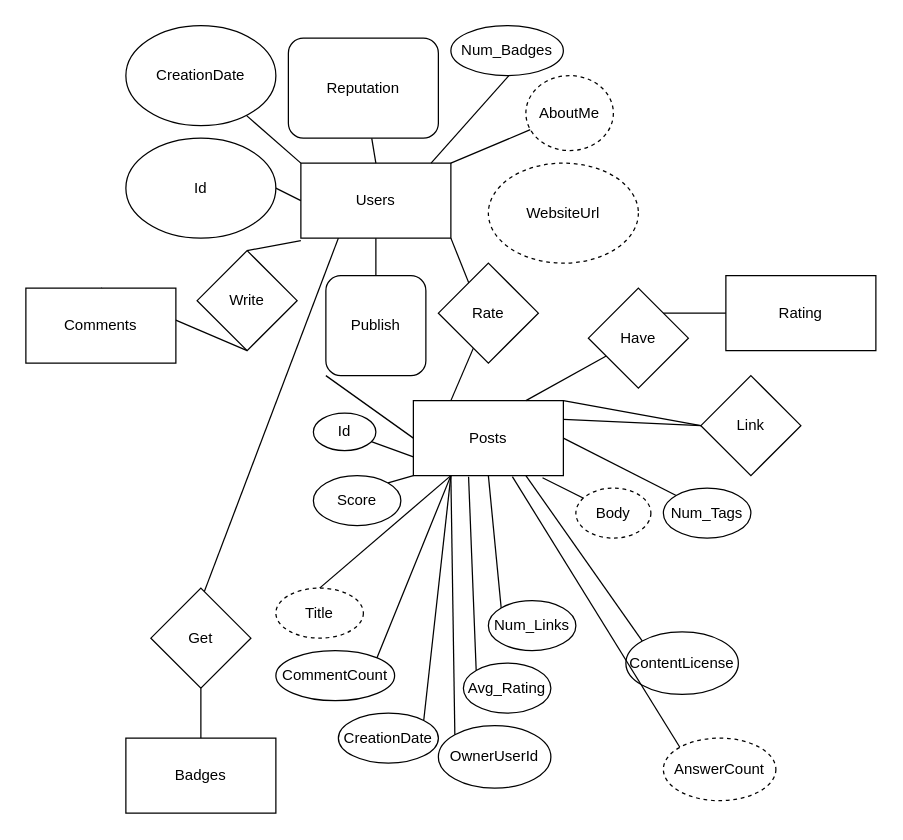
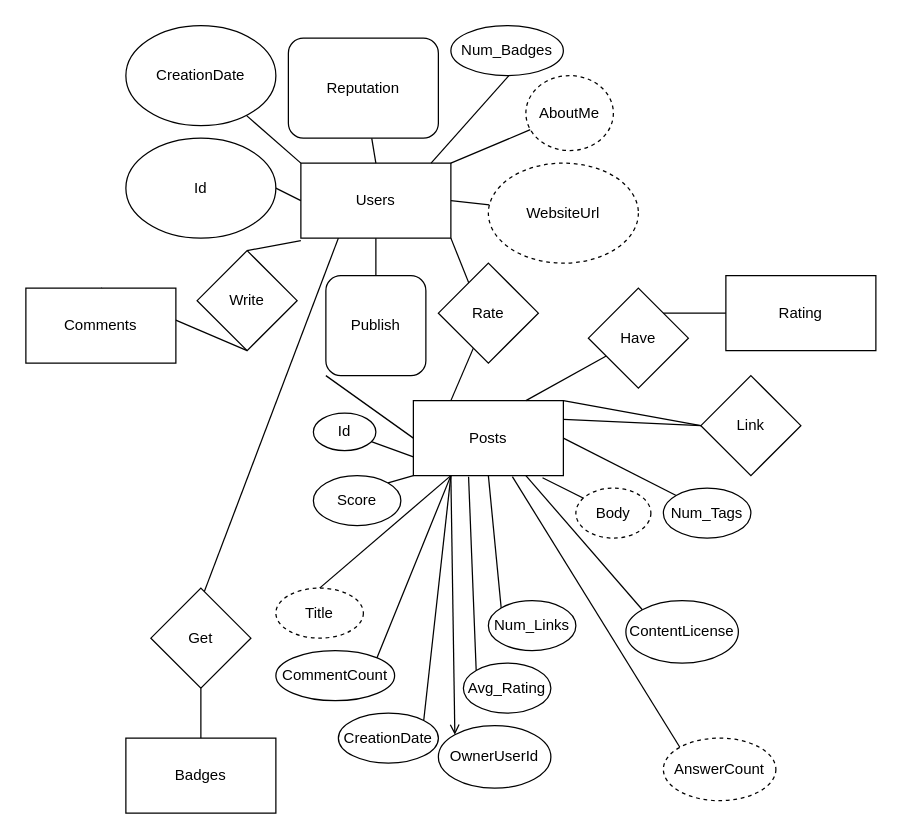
  <mxCell id="0" />
  <mxCell id="1" parent="0" />
  <mxCell id="2" value="Users" style="rounded=0;whiteSpace=wrap;html=1;" vertex="1" parent="1"><mxGeometry x="240" y="130" width="120" height="60" as="geometry" /></mxCell>
  <mxCell id="3" value="Id" style="ellipse;whiteSpace=wrap;html=1;" vertex="1" parent="1"><mxGeometry x="100" y="110" width="120" height="80" as="geometry" /></mxCell>
  <mxCell id="4" value="" style="endArrow=none;html=1;rounded=0;entryX=1;entryY=0.5;entryDx=0;entryDy=0;exitX=0;exitY=0.5;exitDx=0;exitDy=0;" edge="1" parent="1" source="2" target="3"><mxGeometry width="50" height="50" relative="1" as="geometry"><mxPoint x="420" y="170" as="sourcePoint" /><mxPoint x="470" y="120" as="targetPoint" /></mxGeometry></mxCell>
  <mxCell id="5" value="" style="endArrow=none;html=1;rounded=0;exitX=0.5;exitY=0;exitDx=0;exitDy=0;" edge="1" parent="1" source="2" target="6"><mxGeometry width="50" height="50" relative="1" as="geometry"><mxPoint x="300" y="110" as="sourcePoint" /><mxPoint x="270" y="10" as="targetPoint" /></mxGeometry></mxCell>
  <mxCell id="6" value="Reputation" style="whiteSpace=wrap;html=1;rounded=1;" vertex="1" parent="1"><mxGeometry x="230" y="30" width="120" height="80" as="geometry" /></mxCell>
  <mxCell id="7" value="" style="endArrow=none;html=1;rounded=0;exitX=0;exitY=0;exitDx=0;exitDy=0;" edge="1" parent="1" source="2" target="8"><mxGeometry width="50" height="50" relative="1" as="geometry"><mxPoint x="420" y="170" as="sourcePoint" /><mxPoint x="200" y="80" as="targetPoint" /></mxGeometry></mxCell>
  <mxCell id="8" value="CreationDate" style="ellipse;whiteSpace=wrap;html=1;" vertex="1" parent="1"><mxGeometry x="100" y="20" width="120" height="80" as="geometry" /></mxCell>
  <mxCell id="9" value="" style="endArrow=none;html=1;rounded=0;exitX=1;exitY=0;exitDx=0;exitDy=0;" edge="1" parent="1" source="2" target="10"><mxGeometry width="50" height="50" relative="1" as="geometry"><mxPoint x="420" y="170" as="sourcePoint" /><mxPoint x="470" y="120" as="targetPoint" /></mxGeometry></mxCell>
  <mxCell id="10" value="AboutMe" style="ellipse;whiteSpace=wrap;html=1;dashed=1;" vertex="1" parent="1"><mxGeometry x="420" y="60" width="70" height="60" as="geometry" /></mxCell>
+ <mxCell id="11" value="" style="endArrow=none;html=1;rounded=0;exitX=1;exitY=0.5;exitDx=0;exitDy=0;" edge="1" parent="1" source="2" target="12"><mxGeometry width="50" height="50" relative="1" as="geometry"><mxPoint x="420" y="170" as="sourcePoint" /><mxPoint x="470" y="120" as="targetPoint" /></mxGeometry></mxCell>
  <mxCell id="12" value="WebsiteUrl" style="ellipse;whiteSpace=wrap;html=1;dashed=1;" vertex="1" parent="1"><mxGeometry x="390" y="130" width="120" height="80" as="geometry" /></mxCell>
  <mxCell id="13" value="" style="endArrow=none;html=1;rounded=0;exitX=0.5;exitY=0;exitDx=0;exitDy=0;" edge="1" parent="1" source="14"><mxGeometry width="50" height="50" relative="1" as="geometry"><mxPoint x="217" y="262" as="sourcePoint" /><mxPoint x="240" y="192" as="targetPoint" /></mxGeometry></mxCell>
  <mxCell id="14" value="Write" style="rhombus;whiteSpace=wrap;html=1;" vertex="1" parent="1"><mxGeometry x="157" y="200" width="80" height="80" as="geometry" /></mxCell>
  <mxCell id="15" value="" style="endArrow=none;html=1;rounded=0;entryX=0.5;entryY=1;entryDx=0;entryDy=0;exitX=0.5;exitY=0;exitDx=0;exitDy=0;" edge="1" parent="1" source="16" target="14"><mxGeometry width="50" height="50" relative="1" as="geometry"><mxPoint x="200" y="402" as="sourcePoint" /><mxPoint x="180" y="280" as="targetPoint" /></mxGeometry></mxCell>
  <mxCell id="16" value="Comments" style="rounded=0;whiteSpace=wrap;html=1;" vertex="1" parent="1"><mxGeometry x="20" y="230" width="120" height="60" as="geometry" /></mxCell>
  <mxCell id="17" value="" style="endArrow=none;html=1;rounded=0;entryX=0.5;entryY=1;entryDx=0;entryDy=0;" edge="1" parent="1" source="20" target="2"><mxGeometry width="50" height="50" relative="1" as="geometry"><mxPoint x="270" y="410" as="sourcePoint" /><mxPoint x="340" y="340" as="targetPoint" /></mxGeometry></mxCell>
  <mxCell id="18" value="" style="endArrow=none;html=1;rounded=0;entryX=0;entryY=1;entryDx=0;entryDy=0;exitX=0;exitY=0.5;exitDx=0;exitDy=0;" edge="1" parent="1" source="19" target="20"><mxGeometry width="50" height="50" relative="1" as="geometry"><mxPoint x="170" y="450" as="sourcePoint" /><mxPoint x="570" y="430" as="targetPoint" /></mxGeometry></mxCell>
  <mxCell id="19" value="Posts" style="rounded=0;whiteSpace=wrap;html=1;" vertex="1" parent="1"><mxGeometry x="330" y="320" width="120" height="60" as="geometry" /></mxCell>
  <mxCell id="20" value="Publish" style="whiteSpace=wrap;html=1;rounded=1;" vertex="1" parent="1"><mxGeometry x="260" y="220" width="80" height="80" as="geometry" /></mxCell>
  <mxCell id="21" value="" style="endArrow=none;html=1;rounded=0;entryX=1;entryY=1;entryDx=0;entryDy=0;" edge="1" parent="1" target="2"><mxGeometry width="50" height="50" relative="1" as="geometry"><mxPoint x="380" y="240" as="sourcePoint" /><mxPoint x="470" y="280" as="targetPoint" /></mxGeometry></mxCell>
  <mxCell id="22" value="Rate" style="rhombus;whiteSpace=wrap;html=1;" vertex="1" parent="1"><mxGeometry x="350" y="210" width="80" height="80" as="geometry" /></mxCell>
  <mxCell id="23" value="" style="endArrow=none;html=1;rounded=0;exitX=0.25;exitY=0;exitDx=0;exitDy=0;" edge="1" parent="1" source="19" target="22"><mxGeometry width="50" height="50" relative="1" as="geometry"><mxPoint x="460" y="320" as="sourcePoint" /><mxPoint x="470" y="280" as="targetPoint" /></mxGeometry></mxCell>
  <mxCell id="24" value="" style="endArrow=none;html=1;rounded=0;entryX=0.25;entryY=1;entryDx=0;entryDy=0;" edge="1" parent="1" target="2"><mxGeometry width="50" height="50" relative="1" as="geometry"><mxPoint x="160" y="480" as="sourcePoint" /><mxPoint x="470" y="280" as="targetPoint" /></mxGeometry></mxCell>
  <mxCell id="25" value="Get" style="rhombus;whiteSpace=wrap;html=1;" vertex="1" parent="1"><mxGeometry x="120" y="470" width="80" height="80" as="geometry" /></mxCell>
  <mxCell id="26" value="" style="endArrow=none;html=1;rounded=0;entryX=0.5;entryY=1;entryDx=0;entryDy=0;" edge="1" parent="1" target="25"><mxGeometry width="50" height="50" relative="1" as="geometry"><mxPoint x="160" y="620" as="sourcePoint" /><mxPoint x="470" y="280" as="targetPoint" /></mxGeometry></mxCell>
  <mxCell id="27" value="Badges" style="rounded=0;whiteSpace=wrap;html=1;" vertex="1" parent="1"><mxGeometry x="100" y="590" width="120" height="60" as="geometry" /></mxCell>
  <mxCell id="28" value="" style="endArrow=none;html=1;rounded=0;exitX=1;exitY=0;exitDx=0;exitDy=0;entryX=0;entryY=0.5;entryDx=0;entryDy=0;" edge="1" parent="1" source="19" target="29"><mxGeometry width="50" height="50" relative="1" as="geometry"><mxPoint x="420" y="330" as="sourcePoint" /><mxPoint x="470" y="280" as="targetPoint" /></mxGeometry></mxCell>
  <mxCell id="29" value="Link" style="rhombus;whiteSpace=wrap;html=1;" vertex="1" parent="1"><mxGeometry x="560" y="300" width="80" height="80" as="geometry" /></mxCell>
  <mxCell id="30" value="" style="endArrow=none;html=1;rounded=0;entryX=0;entryY=0.5;entryDx=0;entryDy=0;exitX=1;exitY=0.25;exitDx=0;exitDy=0;" edge="1" parent="1" source="19" target="29"><mxGeometry width="50" height="50" relative="1" as="geometry"><mxPoint x="420" y="330" as="sourcePoint" /><mxPoint x="470" y="280" as="targetPoint" /></mxGeometry></mxCell>
  <mxCell id="31" value="" style="endArrow=none;html=1;rounded=0;exitX=0.75;exitY=0;exitDx=0;exitDy=0;" edge="1" parent="1" source="19" target="32"><mxGeometry width="50" height="50" relative="1" as="geometry"><mxPoint x="420" y="330" as="sourcePoint" /><mxPoint x="470" y="280" as="targetPoint" /></mxGeometry></mxCell>
  <mxCell id="32" value="Have" style="rhombus;whiteSpace=wrap;html=1;" vertex="1" parent="1"><mxGeometry x="470" y="230" width="80" height="80" as="geometry" /></mxCell>
  <mxCell id="33" value="" style="endArrow=none;html=1;rounded=0;entryX=1;entryY=0;entryDx=0;entryDy=0;" edge="1" parent="1" target="32"><mxGeometry width="50" height="50" relative="1" as="geometry"><mxPoint x="620" y="250" as="sourcePoint" /><mxPoint x="470" y="280" as="targetPoint" /></mxGeometry></mxCell>
  <mxCell id="34" value="Rating" style="rounded=0;whiteSpace=wrap;html=1;" vertex="1" parent="1"><mxGeometry x="580" y="220" width="120" height="60" as="geometry" /></mxCell>
  <mxCell id="35" value="" style="endArrow=none;html=1;rounded=0;exitX=0;exitY=0.75;exitDx=0;exitDy=0;" edge="1" parent="1" source="19" target="36"><mxGeometry width="50" height="50" relative="1" as="geometry"><mxPoint x="420" y="330" as="sourcePoint" /><mxPoint x="290" y="370" as="targetPoint" /></mxGeometry></mxCell>
  <mxCell id="36" value="Id" style="ellipse;whiteSpace=wrap;html=1;" vertex="1" parent="1"><mxGeometry x="250" y="330" width="50" height="30" as="geometry" /></mxCell>
  <mxCell id="37" value="" style="endArrow=none;html=1;rounded=0;exitX=0.25;exitY=1;exitDx=0;exitDy=0;entryX=0.5;entryY=0;entryDx=0;entryDy=0;" edge="1" parent="1" source="19" target="38"><mxGeometry width="50" height="50" relative="1" as="geometry"><mxPoint x="420" y="330" as="sourcePoint" /><mxPoint x="375.632" y="403.448" as="targetPoint" /></mxGeometry></mxCell>
  <mxCell id="38" value="Title" style="ellipse;whiteSpace=wrap;html=1;dashed=1;" vertex="1" parent="1"><mxGeometry x="220" y="470" width="70" height="40" as="geometry" /></mxCell>
  <mxCell id="39" value="" style="endArrow=none;html=1;rounded=0;entryX=0.861;entryY=1.028;entryDx=0;entryDy=0;entryPerimeter=0;" edge="1" parent="1" target="19"><mxGeometry width="50" height="50" relative="1" as="geometry"><mxPoint x="510" y="420" as="sourcePoint" /><mxPoint x="420" y="370" as="targetPoint" /></mxGeometry></mxCell>
  <mxCell id="40" value="Body" style="ellipse;whiteSpace=wrap;html=1;dashed=1;" vertex="1" parent="1"><mxGeometry x="460" y="390" width="60" height="40" as="geometry" /></mxCell>
  <mxCell id="41" value="" style="endArrow=none;html=1;rounded=0;exitX=0;exitY=1;exitDx=0;exitDy=0;entryX=1;entryY=0;entryDx=0;entryDy=0;" edge="1" parent="1" source="19" target="42"><mxGeometry width="50" height="50" relative="1" as="geometry"><mxPoint x="265" y="400" as="sourcePoint" /><mxPoint x="280.632" y="423.448" as="targetPoint" /></mxGeometry></mxCell>
  <mxCell id="42" value="Score" style="ellipse;whiteSpace=wrap;html=1;" vertex="1" parent="1"><mxGeometry x="250" y="380" width="70" height="40" as="geometry" /></mxCell>
  <mxCell id="43" value="" style="endArrow=none;html=1;rounded=0;exitX=0.75;exitY=1;exitDx=0;exitDy=0;entryX=0;entryY=0;entryDx=0;entryDy=0;" edge="1" parent="1" source="19" target="44"><mxGeometry width="50" height="50" relative="1" as="geometry"><mxPoint x="420" y="460" as="sourcePoint" /><mxPoint x="475.632" y="553.448" as="targetPoint" /></mxGeometry></mxCell>
- <mxCell id="44" value="ContentLicense" style="ellipse;whiteSpace=wrap;html=1;" vertex="1" parent="1"><mxGeometry x="500" y="505" width="90" height="50" as="geometry" /></mxCell>
+ <mxCell id="44" value="ContentLicense" style="ellipse;whiteSpace=wrap;html=1;" vertex="1" parent="1"><mxGeometry x="500" y="480" width="90" height="50" as="geometry" /></mxCell>
  <mxCell id="45" value="" style="endArrow=none;html=1;rounded=0;exitX=0.66;exitY=1.014;exitDx=0;exitDy=0;entryX=0;entryY=0;entryDx=0;entryDy=0;exitPerimeter=0;" edge="1" parent="1" target="46" source="19"><mxGeometry width="50" height="50" relative="1" as="geometry"><mxPoint x="450" y="490" as="sourcePoint" /><mxPoint x="400.632" y="533.448" as="targetPoint" /></mxGeometry></mxCell>
  <mxCell id="46" value="AnswerCount" style="ellipse;whiteSpace=wrap;html=1;dashed=1;" vertex="1" parent="1"><mxGeometry x="530" y="590" width="90" height="50" as="geometry" /></mxCell>
  <mxCell id="47" value="" style="endArrow=none;html=1;rounded=0;exitX=0.25;exitY=1;exitDx=0;exitDy=0;entryX=1;entryY=0;entryDx=0;entryDy=0;" edge="1" parent="1" target="48" source="19"><mxGeometry width="50" height="50" relative="1" as="geometry"><mxPoint x="345" y="520" as="sourcePoint" /><mxPoint x="295.632" y="563.448" as="targetPoint" /></mxGeometry></mxCell>
  <mxCell id="48" value="CommentCount" style="ellipse;whiteSpace=wrap;html=1;" vertex="1" parent="1"><mxGeometry x="220" y="520" width="95" height="40" as="geometry" /></mxCell>
  <mxCell id="49" value="" style="endArrow=none;html=1;rounded=0;exitX=0.25;exitY=1;exitDx=0;exitDy=0;entryX=1;entryY=0;entryDx=0;entryDy=0;" edge="1" parent="1" target="50" source="19"><mxGeometry width="50" height="50" relative="1" as="geometry"><mxPoint x="360" y="570" as="sourcePoint" /><mxPoint x="310.632" y="613.448" as="targetPoint" /></mxGeometry></mxCell>
  <mxCell id="50" value="CreationDate" style="ellipse;whiteSpace=wrap;html=1;" vertex="1" parent="1"><mxGeometry x="270" y="570" width="80" height="40" as="geometry" /></mxCell>
- <mxCell id="51" value="" style="endArrow=none;html=1;rounded=0;exitX=0.25;exitY=1;exitDx=0;exitDy=0;entryX=0;entryY=0;entryDx=0;entryDy=0;" edge="1" parent="1" target="52" source="19"><mxGeometry width="50" height="50" relative="1" as="geometry"><mxPoint x="450" y="580" as="sourcePoint" /><mxPoint x="400.632" y="623.448" as="targetPoint" /></mxGeometry></mxCell>
+ <mxCell id="51" value="" style="endArrow=open;html=1;rounded=0;exitX=0.25;exitY=1;exitDx=0;exitDy=0;entryX=0;entryY=0;entryDx=0;entryDy=0;" edge="1" parent="1" target="52" source="19"><mxGeometry width="50" height="50" relative="1" as="geometry"><mxPoint x="450" y="580" as="sourcePoint" /><mxPoint x="400.632" y="623.448" as="targetPoint" /></mxGeometry></mxCell>
  <mxCell id="52" value="OwnerUserId" style="ellipse;whiteSpace=wrap;html=1;" vertex="1" parent="1"><mxGeometry x="350" y="580" width="90" height="50" as="geometry" /></mxCell>
  <mxCell id="53" value="" style="endArrow=none;html=1;rounded=0;exitX=0.868;exitY=0;exitDx=0;exitDy=0;entryX=1;entryY=0;entryDx=0;entryDy=0;exitPerimeter=0;" edge="1" parent="1" target="54" source="2"><mxGeometry width="50" height="50" relative="1" as="geometry"><mxPoint x="470" y="-50" as="sourcePoint" /><mxPoint x="420.632" y="-6.552" as="targetPoint" /></mxGeometry></mxCell>
  <mxCell id="54" value="Num_Badges" style="ellipse;whiteSpace=wrap;html=1;" vertex="1" parent="1"><mxGeometry x="360" y="20" width="90" height="40" as="geometry" /></mxCell>
  <mxCell id="55" value="" style="endArrow=none;html=1;rounded=0;exitX=0.368;exitY=1.014;exitDx=0;exitDy=0;entryX=0;entryY=0;entryDx=0;entryDy=0;exitPerimeter=0;" edge="1" parent="1" target="56" source="19"><mxGeometry width="50" height="50" relative="1" as="geometry"><mxPoint x="390" y="440" as="sourcePoint" /><mxPoint x="340.632" y="483.448" as="targetPoint" /></mxGeometry></mxCell>
  <mxCell id="56" value="Avg_Rating" style="ellipse;whiteSpace=wrap;html=1;" vertex="1" parent="1"><mxGeometry x="370" y="530" width="70" height="40" as="geometry" /></mxCell>
  <mxCell id="57" value="" style="endArrow=none;html=1;rounded=0;entryX=0;entryY=0;entryDx=0;entryDy=0;exitX=0.5;exitY=1;exitDx=0;exitDy=0;" edge="1" parent="1" target="58" source="19"><mxGeometry width="50" height="50" relative="1" as="geometry"><mxPoint x="410" y="430" as="sourcePoint" /><mxPoint x="420.632" y="523.448" as="targetPoint" /></mxGeometry></mxCell>
  <mxCell id="58" value="Num_Links" style="ellipse;whiteSpace=wrap;html=1;" vertex="1" parent="1"><mxGeometry x="390" y="480" width="70" height="40" as="geometry" /></mxCell>
  <mxCell id="59" value="" style="endArrow=none;html=1;rounded=0;exitX=1;exitY=0.5;exitDx=0;exitDy=0;entryX=0;entryY=0;entryDx=0;entryDy=0;" edge="1" parent="1" target="60" source="19"><mxGeometry width="50" height="50" relative="1" as="geometry"><mxPoint x="620" y="410" as="sourcePoint" /><mxPoint x="575" y="400" as="targetPoint" /></mxGeometry></mxCell>
  <mxCell id="60" value="Num_Tags" style="ellipse;whiteSpace=wrap;html=1;" vertex="1" parent="1"><mxGeometry x="530" y="390" width="70" height="40" as="geometry" /></mxCell>
